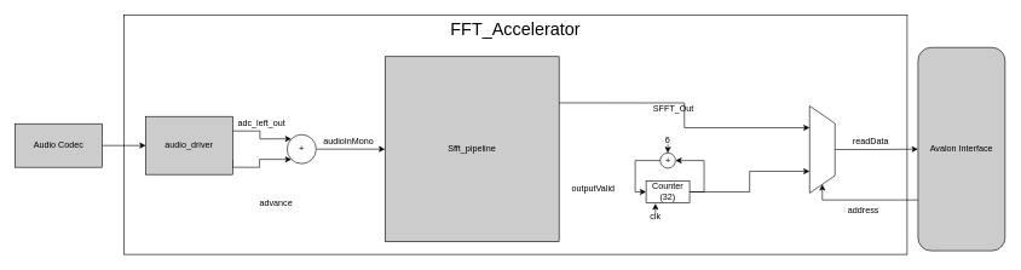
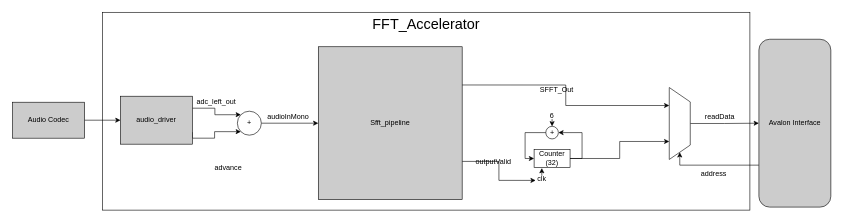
  <mxCell id="0" />
  <mxCell id="1" parent="0" />
  <mxCell id="2" style="edgeStyle=orthogonalEdgeStyle;rounded=0;orthogonalLoop=1;jettySize=auto;html=1;exitX=1;exitY=0.25;exitDx=0;exitDy=0;entryX=0;entryY=0;entryDx=0;entryDy=0;" parent="1" source="4" target="11" edge="1"><mxGeometry relative="1" as="geometry" /></mxCell>
  <mxCell id="3" style="edgeStyle=orthogonalEdgeStyle;rounded=0;orthogonalLoop=1;jettySize=auto;html=1;exitX=1;exitY=0.75;exitDx=0;exitDy=0;entryX=0;entryY=1;entryDx=0;entryDy=0;" parent="1" source="4" target="11" edge="1"><mxGeometry relative="1" as="geometry"><Array as="points"><mxPoint x="320" y="230" /><mxPoint x="357" y="230" /><mxPoint x="357" y="219" /></Array></mxGeometry></mxCell>
  <mxCell id="4" value="audio_driver&lt;br&gt;" style="rounded=0;whiteSpace=wrap;html=1;fillColor=#CCCCCC;" parent="1" vertex="1"><mxGeometry x="200" y="160" width="120" height="80" as="geometry" /></mxCell>
  <mxCell id="5" style="edgeStyle=orthogonalEdgeStyle;rounded=0;orthogonalLoop=1;jettySize=auto;html=1;exitX=1;exitY=0.5;exitDx=0;exitDy=0;entryX=0;entryY=0.5;entryDx=0;entryDy=0;" parent="1" source="6" target="4" edge="1"><mxGeometry relative="1" as="geometry" /></mxCell>
  <mxCell id="6" value="Audio Codec&lt;br&gt;" style="rounded=0;whiteSpace=wrap;html=1;fillColor=#CCCCCC;" parent="1" vertex="1"><mxGeometry x="20" y="170" width="120" height="60" as="geometry" /></mxCell>
  <mxCell id="7" style="edgeStyle=orthogonalEdgeStyle;rounded=0;orthogonalLoop=1;jettySize=auto;html=1;exitX=1;exitY=0.25;exitDx=0;exitDy=0;entryX=0.25;entryY=1;entryDx=0;entryDy=0;" edge="1" parent="1" source="9" target="13"><mxGeometry relative="1" as="geometry" /></mxCell>
+ <mxCell id="8" style="edgeStyle=orthogonalEdgeStyle;rounded=0;orthogonalLoop=1;jettySize=auto;html=1;exitX=1;exitY=0.75;exitDx=0;exitDy=0;entryX=0;entryY=0.75;entryDx=0;entryDy=0;" edge="1" parent="1" source="9" target="33"><mxGeometry relative="1" as="geometry" /></mxCell>
  <mxCell id="9" value="Sfft_pipeline&lt;br&gt;" style="rounded=0;whiteSpace=wrap;html=1;fillColor=#cccccc;" parent="1" vertex="1"><mxGeometry x="530" y="77.5" width="240" height="255" as="geometry" /></mxCell>
  <mxCell id="10" style="edgeStyle=orthogonalEdgeStyle;rounded=0;orthogonalLoop=1;jettySize=auto;html=1;exitX=1;exitY=0.5;exitDx=0;exitDy=0;entryX=0;entryY=0.5;entryDx=0;entryDy=0;" parent="1" source="11" target="9" edge="1"><mxGeometry relative="1" as="geometry" /></mxCell>
  <mxCell id="11" value="+" style="ellipse;whiteSpace=wrap;html=1;aspect=fixed;" parent="1" vertex="1"><mxGeometry x="395" y="185" width="40" height="40" as="geometry" /></mxCell>
  <mxCell id="12" style="edgeStyle=orthogonalEdgeStyle;rounded=0;orthogonalLoop=1;jettySize=auto;html=1;exitX=0.5;exitY=0;exitDx=0;exitDy=0;entryX=0;entryY=0.5;entryDx=0;entryDy=0;" parent="1" source="13" target="20" edge="1"><mxGeometry relative="1" as="geometry" /></mxCell>
  <mxCell id="13" value="" style="shape=trapezoid;perimeter=trapezoidPerimeter;whiteSpace=wrap;html=1;rotation=90;" parent="1" vertex="1"><mxGeometry x="1073" y="188" width="120" height="35" as="geometry" /></mxCell>
  <mxCell id="14" value="adc_left_out&lt;br&gt;" style="text;html=1;strokeColor=none;fillColor=none;align=center;verticalAlign=middle;whiteSpace=wrap;rounded=0;" parent="1" vertex="1"><mxGeometry x="340" y="160" width="40" height="20" as="geometry" /></mxCell>
  <mxCell id="15" value="audioInMono&lt;br&gt;" style="text;html=1;strokeColor=none;fillColor=none;align=center;verticalAlign=middle;whiteSpace=wrap;rounded=0;" parent="1" vertex="1"><mxGeometry x="460" y="185" width="40" height="20" as="geometry" /></mxCell>
  <mxCell id="16" value="advance&lt;br&gt;" style="text;html=1;strokeColor=none;fillColor=none;align=center;verticalAlign=middle;whiteSpace=wrap;rounded=0;" parent="1" vertex="1"><mxGeometry x="360" y="270" width="40" height="20" as="geometry" /></mxCell>
  <mxCell id="17" value="SFFT_Out&lt;br&gt;" style="text;html=1;strokeColor=none;fillColor=none;align=center;verticalAlign=middle;whiteSpace=wrap;rounded=0;" parent="1" vertex="1"><mxGeometry x="907.5" y="140" width="40" height="20" as="geometry" /></mxCell>
- <mxCell id="18" value="outputValid&lt;br&gt;" style="text;html=1;strokeColor=none;fillColor=none;align=center;verticalAlign=middle;whiteSpace=wrap;rounded=0;" parent="1" vertex="1"><mxGeometry x="780" y="250" width="75" height="20" as="geometry" /></mxCell>
+ <mxCell id="18" value="outputValid&lt;br&gt;" style="text;html=1;strokeColor=none;fillColor=none;align=center;verticalAlign=middle;whiteSpace=wrap;rounded=0;" parent="1" vertex="1"><mxGeometry x="785" y="260" width="75" height="20" as="geometry" /></mxCell>
  <mxCell id="19" style="edgeStyle=orthogonalEdgeStyle;rounded=0;orthogonalLoop=1;jettySize=auto;html=1;exitX=0;exitY=0.75;exitDx=0;exitDy=0;entryX=1;entryY=0.5;entryDx=0;entryDy=0;" parent="1" source="20" target="13" edge="1"><mxGeometry relative="1" as="geometry"><Array as="points"><mxPoint x="1133" y="275" /></Array></mxGeometry></mxCell>
  <mxCell id="20" value="Avalon Interface" style="rounded=1;whiteSpace=wrap;html=1;fillColor=#CCCCCC;" parent="1" vertex="1"><mxGeometry x="1265" y="65" width="120" height="280" as="geometry" /></mxCell>
  <mxCell id="21" value="address" style="text;html=1;strokeColor=none;fillColor=none;align=center;verticalAlign=middle;whiteSpace=wrap;rounded=0;" parent="1" vertex="1"><mxGeometry x="1170" y="280" width="40" height="20" as="geometry" /></mxCell>
  <mxCell id="22" value="readData" style="text;html=1;strokeColor=none;fillColor=none;align=center;verticalAlign=middle;whiteSpace=wrap;rounded=0;" parent="1" vertex="1"><mxGeometry x="1180" y="185" width="40" height="20" as="geometry" /></mxCell>
  <mxCell id="23" value="" style="rounded=0;whiteSpace=wrap;html=1;fillColor=none;" parent="1" vertex="1"><mxGeometry x="170" y="20" width="1080" height="330" as="geometry" /></mxCell>
  <mxCell id="24" value="&lt;font style=&quot;font-size: 24px&quot;&gt;FFT_Accelerator&lt;/font&gt;" style="text;html=1;strokeColor=none;fillColor=none;align=center;verticalAlign=middle;whiteSpace=wrap;rounded=0;" parent="1" vertex="1"><mxGeometry x="690" y="30" width="40" height="20" as="geometry" /></mxCell>
  <mxCell id="25" style="edgeStyle=orthogonalEdgeStyle;rounded=0;orthogonalLoop=1;jettySize=auto;html=1;exitX=1;exitY=0.5;exitDx=0;exitDy=0;entryX=0.75;entryY=1;entryDx=0;entryDy=0;" edge="1" parent="1" source="26" target="13"><mxGeometry relative="1" as="geometry" /></mxCell>
  <mxCell id="26" value="Counter (32)" style="rounded=0;whiteSpace=wrap;html=1;strokeColor=#000000;fillColor=none;" vertex="1" parent="1"><mxGeometry x="890" y="248.567" width="60" height="30.667" as="geometry" /></mxCell>
  <mxCell id="27" style="edgeStyle=orthogonalEdgeStyle;rounded=0;orthogonalLoop=1;jettySize=auto;html=1;exitX=0;exitY=0.5;exitDx=0;exitDy=0;entryX=0;entryY=0.5;entryDx=0;entryDy=0;" edge="1" parent="1" source="28" target="26"><mxGeometry relative="1" as="geometry"><Array as="points"><mxPoint x="875" y="221.222" /><mxPoint x="875" y="263.644" /></Array></mxGeometry></mxCell>
  <mxCell id="28" value="+" style="ellipse;whiteSpace=wrap;html=1;aspect=fixed;strokeColor=#000000;fillColor=none;" vertex="1" parent="1"><mxGeometry x="909.5" y="210.233" width="21" height="21" as="geometry" /></mxCell>
  <mxCell id="29" style="edgeStyle=orthogonalEdgeStyle;rounded=0;orthogonalLoop=1;jettySize=auto;html=1;exitX=1;exitY=0.5;exitDx=0;exitDy=0;entryX=1;entryY=0.5;entryDx=0;entryDy=0;" edge="1" parent="1" source="26" target="28"><mxGeometry relative="1" as="geometry" /></mxCell>
  <mxCell id="30" style="edgeStyle=orthogonalEdgeStyle;rounded=0;orthogonalLoop=1;jettySize=auto;html=1;exitX=0.5;exitY=1;exitDx=0;exitDy=0;entryX=0.5;entryY=0;entryDx=0;entryDy=0;" edge="1" parent="1" source="31" target="28"><mxGeometry relative="1" as="geometry" /></mxCell>
  <mxCell id="31" value="6" style="text;html=1;strokeColor=none;fillColor=none;align=center;verticalAlign=middle;whiteSpace=wrap;rounded=0;" vertex="1" parent="1"><mxGeometry x="910" y="188" width="20" height="10.222" as="geometry" /></mxCell>
  <mxCell id="32" value="" style="endArrow=classic;html=1;entryX=1;entryY=0.5;entryDx=0;entryDy=0;" edge="1" parent="1"><mxGeometry width="50" height="50" relative="1" as="geometry"><mxPoint x="902.85" y="292.778" as="sourcePoint" /><mxPoint x="902.867" y="279.894" as="targetPoint" /></mxGeometry></mxCell>
  <mxCell id="33" value="clk" style="text;html=1;strokeColor=none;fillColor=none;align=center;verticalAlign=middle;whiteSpace=wrap;rounded=0;" vertex="1" parent="1"><mxGeometry x="892.6" y="292.778" width="20" height="10.222" as="geometry" /></mxCell>
